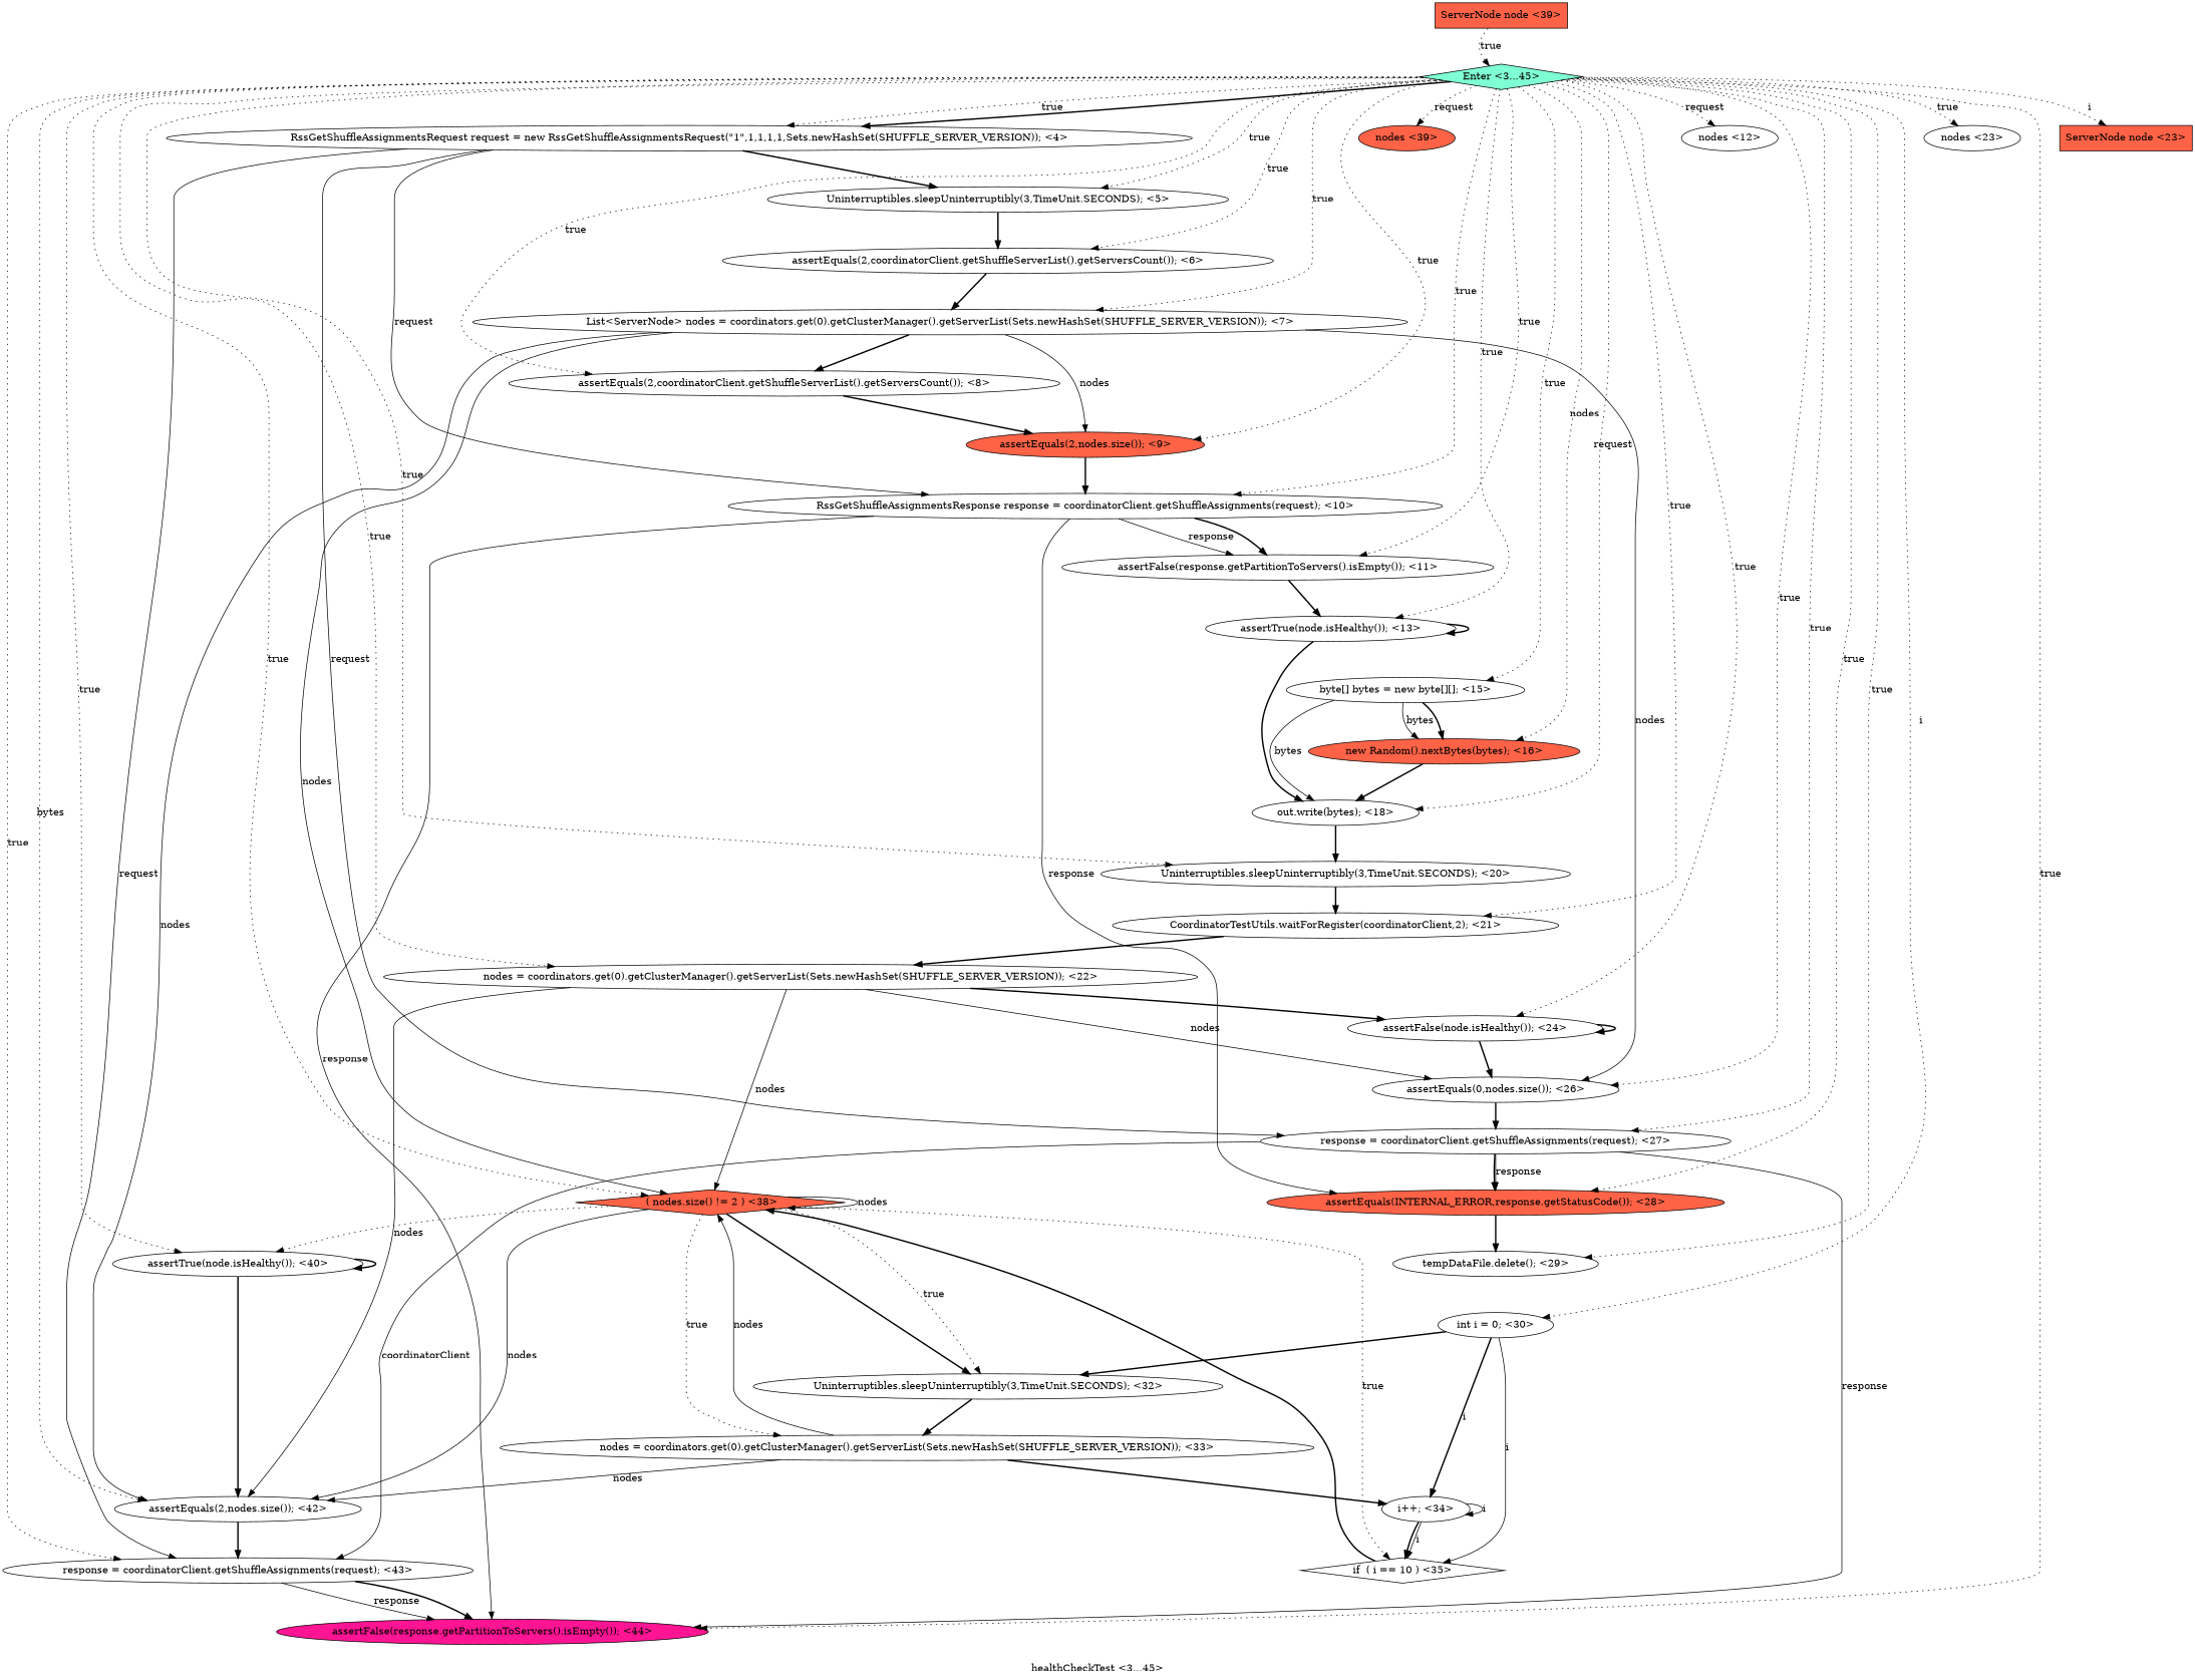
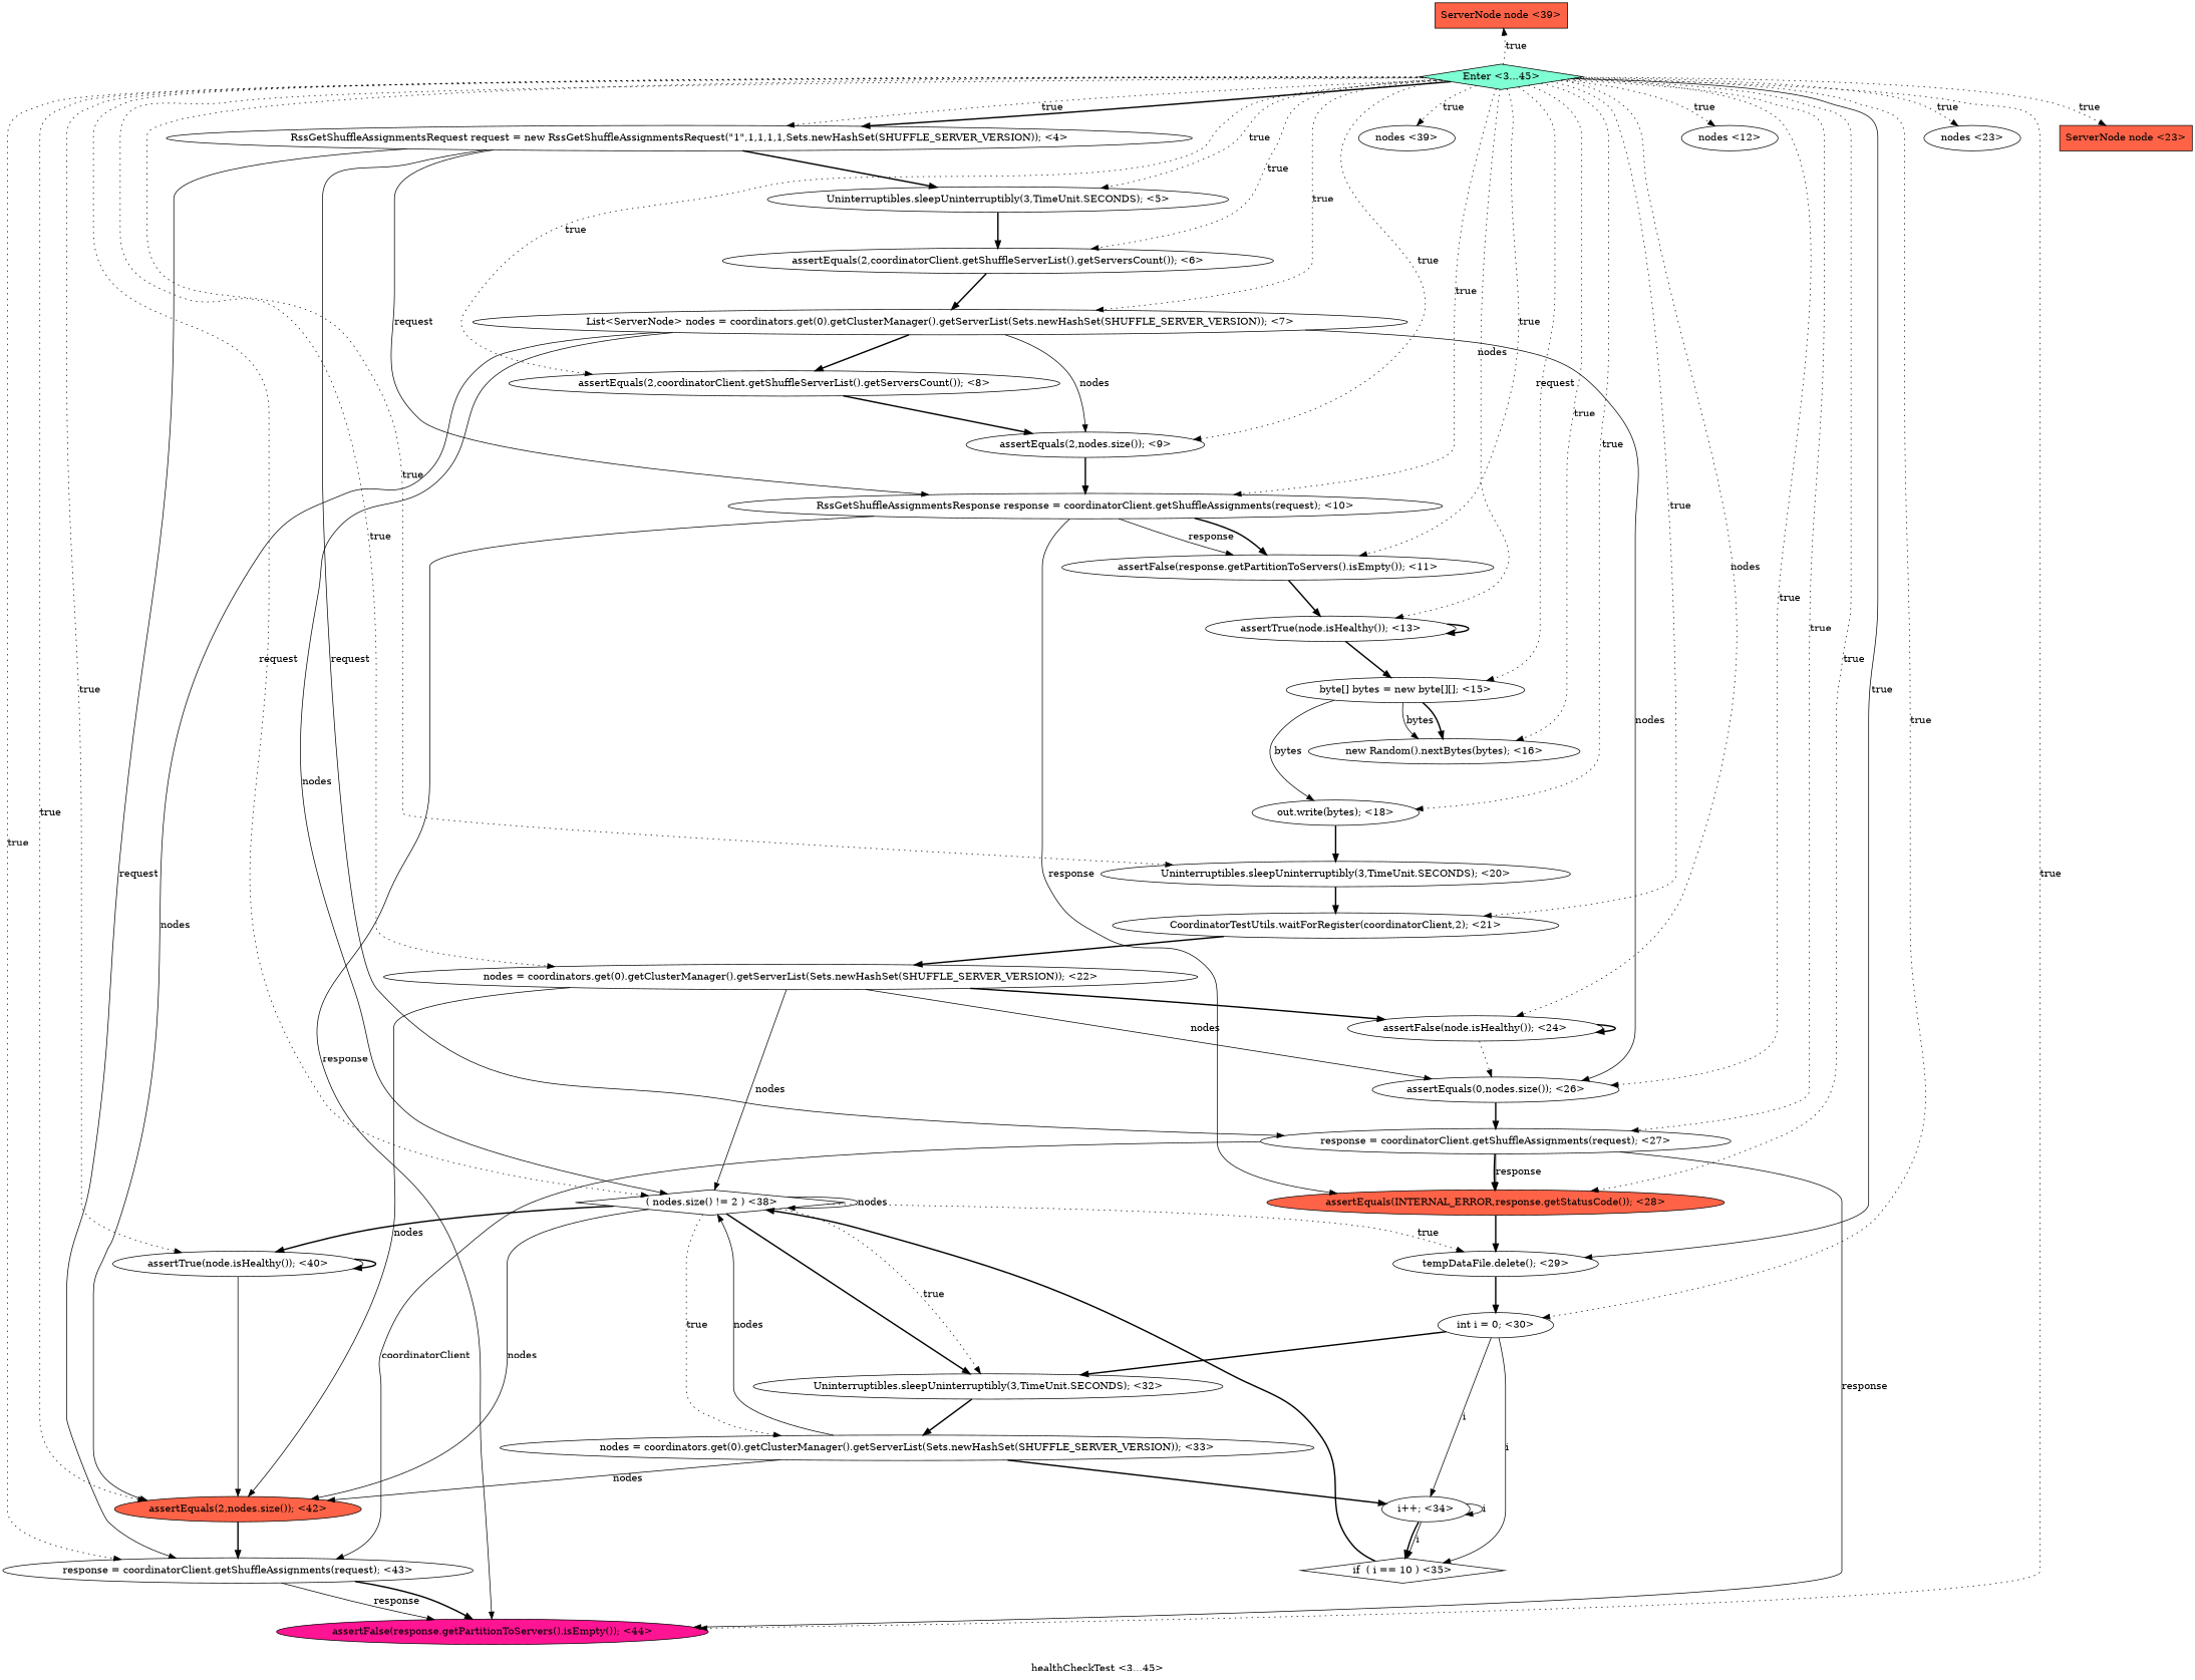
  digraph {
    label="healthCheckTest <3...45>"
    node [fillcolor=white shape=ellipse style=filled]
    edge [style=bold]
    n1 [fillcolor=tomato label="ServerNode node <39>" shape=box]
    n2 [label="Uninterruptibles.sleepUninterruptibly(3,TimeUnit.SECONDS); <5>"]
    n3 [label="assertEquals(2,coordinatorClient.getShuffleServerList().getServersCount()); <6>"]
    n4 [label="List<ServerNode> nodes = coordinators.get(0).getClusterManager().getServerList(Sets.newHashSet(SHUFFLE_SERVER_VERSION)); <7>"]
    n5 [fillcolor=tomato label="assertEquals(INTERNAL_ERROR,response.getStatusCode()); <28>"]
    n6 [label="tempDataFile.delete(); <29>"]
    n7 [label="int i = 0; <30>"]
    n8 [label="if  ( i == 10 ) <35>" shape=diamond]
    n9 [label="Uninterruptibles.sleepUninterruptibly(3,TimeUnit.SECONDS); <32>"]
    n10 [label="i++; <34>"]
-   n11 [fillcolor=tomato label=" ( nodes.size() != 2 ) <38>" shape=diamond]
+   n11 [label=" ( nodes.size() != 2 ) <38>" shape=diamond]
    n12 [label="nodes = coordinators.get(0).getClusterManager().getServerList(Sets.newHashSet(SHUFFLE_SERVER_VERSION)); <33>"]
    n13 [label="CoordinatorTestUtils.waitForRegister(coordinatorClient,2); <21>"]
    n14 [label="nodes = coordinators.get(0).getClusterManager().getServerList(Sets.newHashSet(SHUFFLE_SERVER_VERSION)); <22>"]
    n15 [label="assertFalse(node.isHealthy()); <24>"]
    n16 [label="assertEquals(0,nodes.size()); <26>"]
-   n17 [label="assertEquals(2,nodes.size()); <42>"]
-   n18 [fillcolor=tomato label="nodes <39>"]
+   n17 [fillcolor=tomato label="assertEquals(2,nodes.size()); <42>"]
+   n18 [label="nodes <39>"]
    n19 [label="assertTrue(node.isHealthy()); <40>"]
    n20 [label="response = coordinatorClient.getShuffleAssignments(request); <27>"]
    n21 [label="Uninterruptibles.sleepUninterruptibly(3,TimeUnit.SECONDS); <20>"]
    n22 [label="response = coordinatorClient.getShuffleAssignments(request); <43>"]
    n23 [fillcolor=deeppink label="assertFalse(response.getPartitionToServers().isEmpty()); <44>"]
    n24 [label="RssGetShuffleAssignmentsResponse response = coordinatorClient.getShuffleAssignments(request); <10>"]
    n25 [label="assertFalse(response.getPartitionToServers().isEmpty()); <11>"]
    n26 [label="assertTrue(node.isHealthy()); <13>"]
    n27 [label="nodes <12>"]
    n28 [label="byte[] bytes = new byte[][]; <15>"]
    n29 [label="out.write(bytes); <18>"]
-   n30 [fillcolor=tomato label="new Random().nextBytes(bytes); <16>"]
-   n31 [fillcolor=tomato label="assertEquals(2,nodes.size()); <9>"]
+   n30 [label="new Random().nextBytes(bytes); <16>"]
+   n31 [label="assertEquals(2,nodes.size()); <9>"]
    n32 [label="assertEquals(2,coordinatorClient.getShuffleServerList().getServersCount()); <8>"]
    n33 [fillcolor=aquamarine label="Enter <3...45>" shape=diamond]
    n34 [label="nodes <23>"]
    n35 [label="RssGetShuffleAssignmentsRequest request = new RssGetShuffleAssignmentsRequest(\"1\",1,1,1,1,Sets.newHashSet(SHUFFLE_SERVER_VERSION)); <4>"]
    n36 [fillcolor=tomato label="ServerNode node <23>" shape=box]
    n2 -> n3
    n3 -> n4
    n4 -> n11 [label=nodes style=solid]
    n4 -> n16 [label=nodes style=solid]
    n4 -> n17 [label=nodes style=solid]
    n4 -> n31 [label=nodes style=solid]
    n4 -> n32
    n5 -> n6
+   n6 -> n7
    n7 -> n8 [label=i style=solid]
    n7 -> n9
-   n7 -> n10 [label=i]
+   n7 -> n10 [label=i style=solid]
    n8 -> n11
    n9 -> n12
    n10 -> n8 [label=i style=solid]
    n10 -> n8
    n10 -> n10 [label=i style=solid]
-   n11 -> n8 [label=true style=dotted]
+   n11 -> n6 [label=true style=dotted]
    n11 -> n9 [label=true style=dotted]
    n11 -> n9
    n11 -> n11 [label=nodes style=solid]
    n11 -> n12 [label=true style=dotted]
    n11 -> n17 [label=nodes style=solid]
-   n11 -> n19 [style=dotted]
+   n11 -> n19
    n12 -> n10
    n12 -> n11 [label=nodes style=solid]
    n12 -> n17 [label=nodes style=solid]
    n13 -> n14
    n14 -> n11 [label=nodes style=solid]
    n14 -> n15
    n14 -> n16 [label=nodes style=solid]
    n14 -> n17 [label=nodes style=solid]
    n15 -> n15
-   n15 -> n16
+   n15 -> n16 [style=dotted]
    n16 -> n20
    n17 -> n22
-   n19 -> n17
+   n19 -> n17 [style=solid]
    n19 -> n19
    n20 -> n5 [label=response style=solid]
    n20 -> n5
    n20 -> n22 [label=coordinatorClient style=solid]
    n20 -> n23 [label=response style=solid]
    n21 -> n13
    n22 -> n23 [label=response style=solid]
    n22 -> n23
    n24 -> n5 [label=response style=solid]
    n24 -> n23 [label=response style=solid]
    n24 -> n25 [label=response style=solid]
    n24 -> n25
    n25 -> n26
    n26 -> n26
-   n26 -> n29
+   n26 -> n28
    n28 -> n29 [label=bytes style=solid]
    n28 -> n30 [label=bytes style=solid]
    n28 -> n30
    n29 -> n21
-   n30 -> n29
    n31 -> n24
    n32 -> n31
-   n1 -> n33 [label=true style=dotted]
+   n33 -> n1 [label=true style=dotted]
    n33 -> n2 [label=true style=dotted]
    n33 -> n3 [label=true style=dotted]
    n33 -> n4 [label=true style=dotted]
    n33 -> n5 [label=true style=dotted]
-   n33 -> n6 [label=true style=dotted]
-   n33 -> n7 [label=i style=dotted]
-   n33 -> n11 [label=true style=dotted]
+   n33 -> n6 [label=true style=solid]
+   n33 -> n7 [label=true style=dotted]
+   n33 -> n11 [label=request style=dotted]
    n33 -> n13 [label=true style=dotted]
    n33 -> n14 [label=true style=dotted]
-   n33 -> n15 [label=true style=dotted]
+   n33 -> n15 [label=nodes style=dotted]
    n33 -> n16 [label=true style=dotted]
-   n33 -> n17 [label=bytes style=dotted]
-   n33 -> n18 [label=request style=dotted]
+   n33 -> n17 [label=true style=dotted]
+   n33 -> n18 [label=true style=dotted]
    n33 -> n19 [label=true style=dotted]
    n33 -> n20 [label=true style=dotted]
    n33 -> n21 [label=true style=dotted]
    n33 -> n22 [label=true style=dotted]
    n33 -> n23 [label=true style=dotted]
    n33 -> n24 [label=true style=dotted]
    n33 -> n25 [label=true style=dotted]
-   n33 -> n26 [label=true style=dotted]
-   n33 -> n27 [label=request style=dotted]
-   n33 -> n28 [label=true style=dotted]
-   n33 -> n29 [label=request style=dotted]
-   n33 -> n30 [label=nodes style=dotted]
+   n33 -> n26 [label=nodes style=dotted]
+   n33 -> n27 [label=true style=dotted]
+   n33 -> n28 [label=request style=dotted]
+   n33 -> n29 [label=true style=dotted]
+   n33 -> n30 [label=true style=dotted]
    n33 -> n31 [label=true style=dotted]
    n33 -> n32 [label=true style=dotted]
    n33 -> n34 [label=true style=dotted]
    n33 -> n35 [label=true style=dotted]
    n33 -> n35
-   n33 -> n36 [label=i style=dotted]
+   n33 -> n36 [label=true style=dotted]
    n35 -> n2
    n35 -> n20 [label=request style=solid]
    n35 -> n22 [label=request style=solid]
    n35 -> n24 [label=request style=solid]
  }
